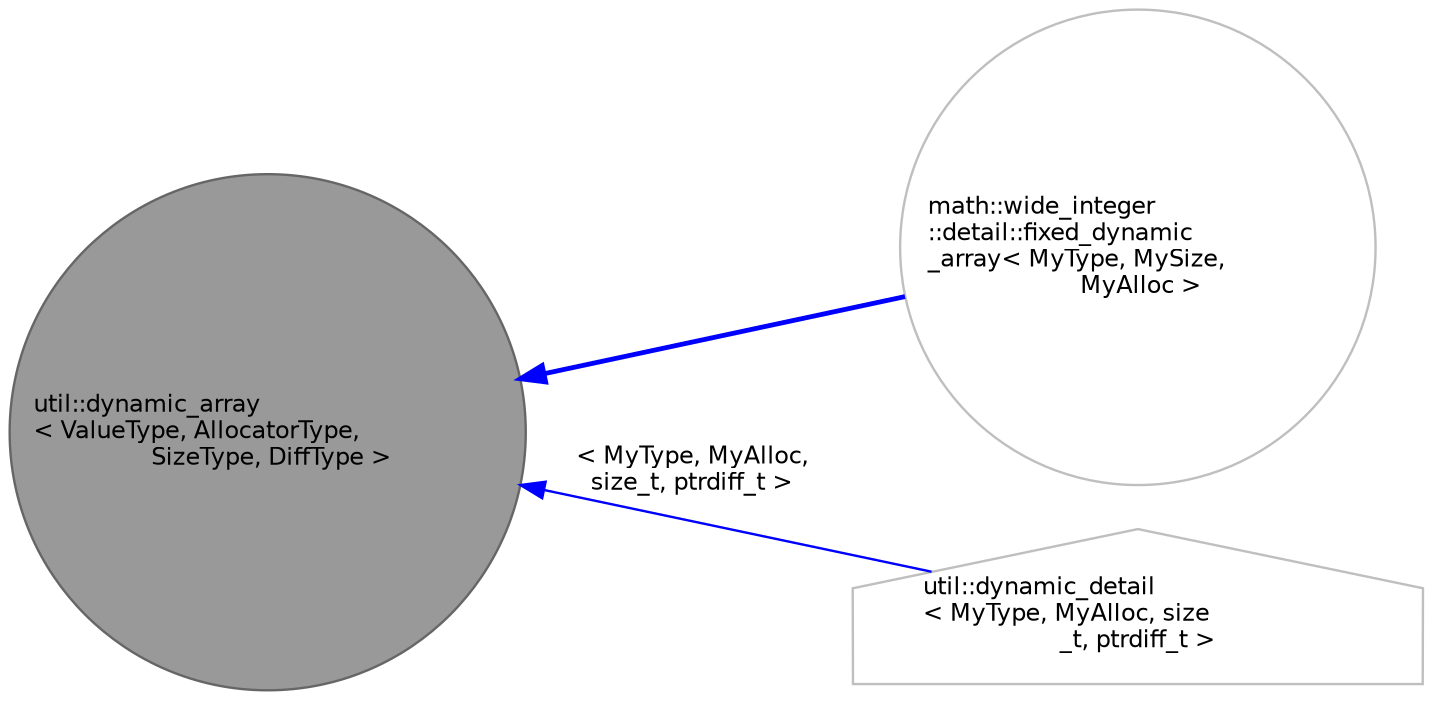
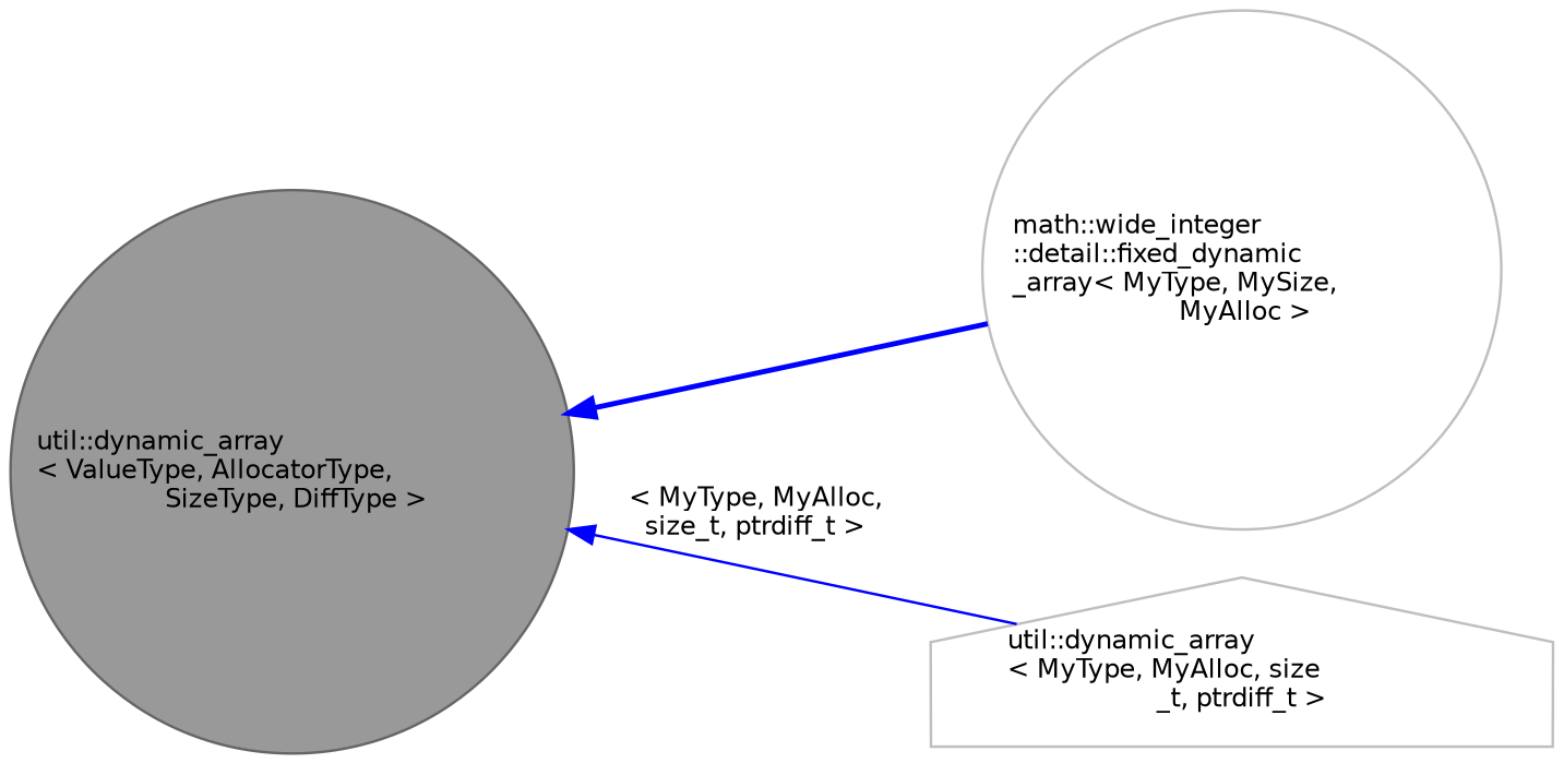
  digraph {
    rankdir=LR
    node [color=grey75 fillcolor=white fontname=Helvetica fontsize=10 shape=circle style=filled]
    edge [color=blue dir=back fontname=Helvetica fontsize=10 labelfontname=Helvetica labelfontsize=10]
    n1 [color=gray40 fillcolor=grey60 fontcolor=black height=0.2 label="util::dynamic_array\l\< ValueType, AllocatorType,\l SizeType, DiffType \>" width=0.4]
    n2 [height=0.2 label="math::wide_integer\l::detail::fixed_dynamic\l_array\< MyType, MySize,\l MyAlloc \>" width=0.4]
-   n3 [height=0.2 label="util::dynamic_detail\l\< MyType, MyAlloc, size\l_t, ptrdiff_t \>" shape=house width=0.4]
+   n3 [height=0.2 label="util::dynamic_array\l\< MyType, MyAlloc, size\l_t, ptrdiff_t \>" shape=house width=0.4]
    n1 -> n2 [style=bold]
    n1 -> n3 [label=" \< MyType, MyAlloc,\l size_t, ptrdiff_t \>" style=solid]
  }
